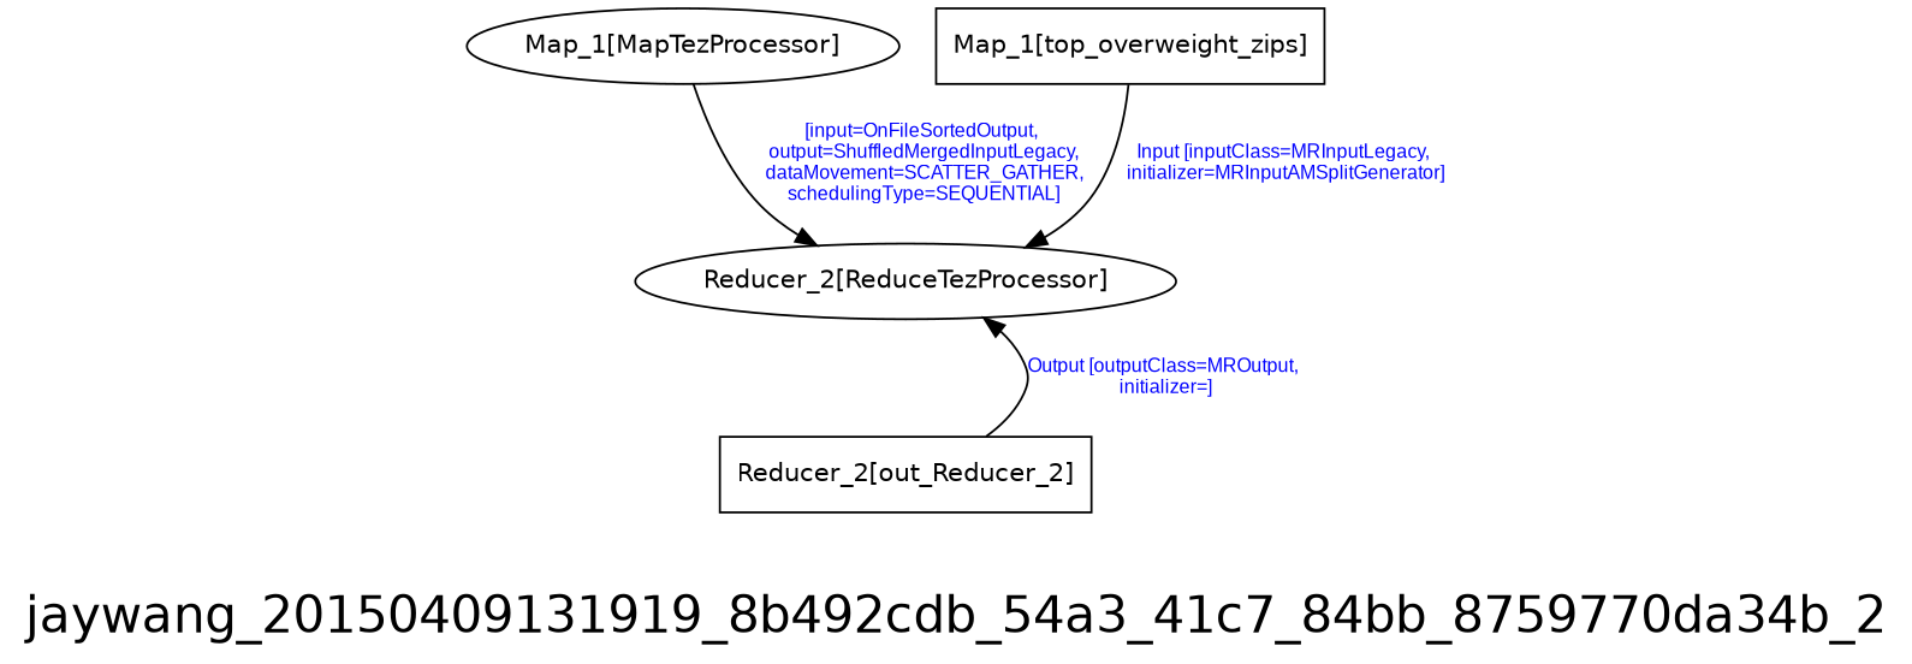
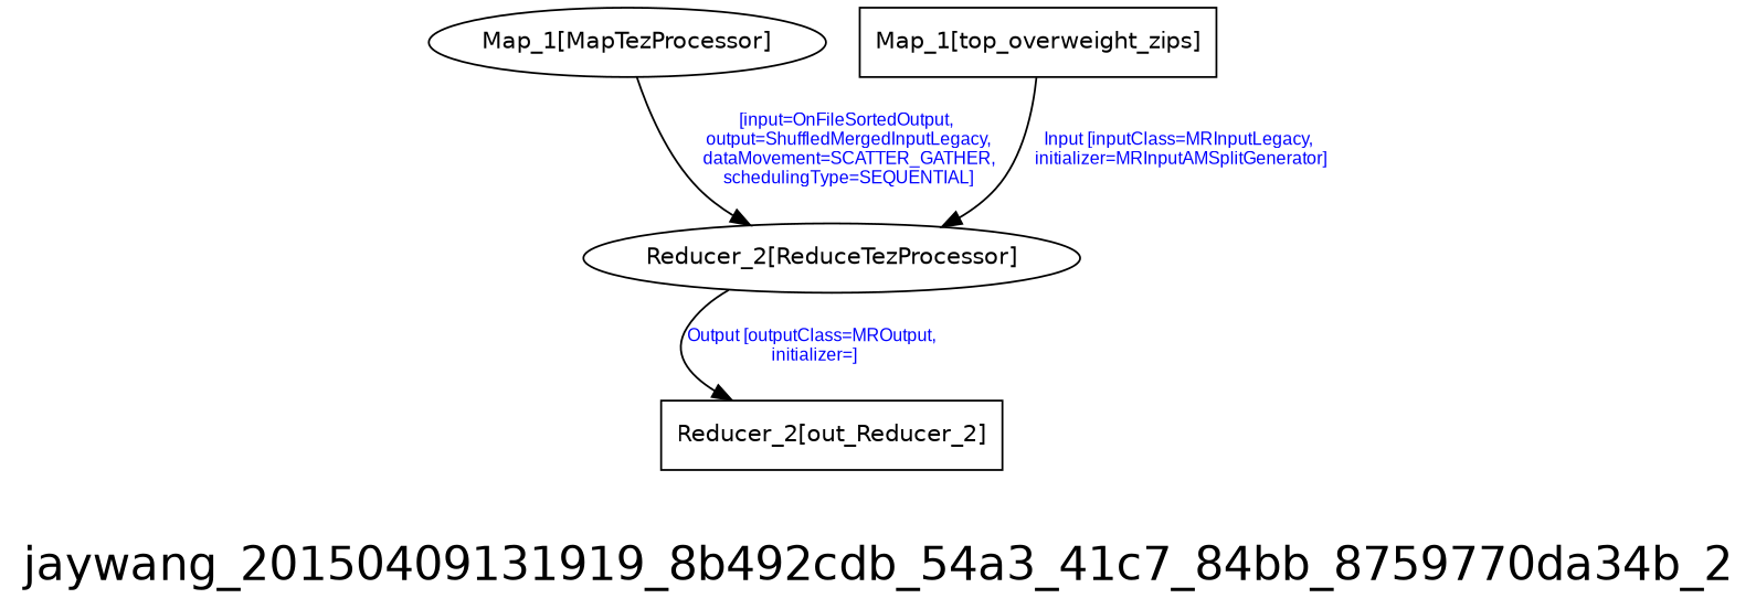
  digraph {
    fontname=Helvetica
    fontsize=24
    label=jaywang_20150409131919_8b492cdb_54a3_41c7_84bb_8759770da34b_2
    node [fontname=Helvetica fontsize=12]
    edge [fontcolor=blue fontname=Arial fontsize=9]
    n1 [label="Map_1[MapTezProcessor]"]
    n2 [label="Reducer_2[ReduceTezProcessor]"]
    n3 [label="Reducer_2[out_Reducer_2]" shape=box]
    n4 [label="Map_1[top_overweight_zips]" shape=box]
    n1 -> n2 [label="[input=OnFileSortedOutput,\n output=ShuffledMergedInputLegacy,\n dataMovement=SCATTER_GATHER,\n schedulingType=SEQUENTIAL]"]
-   n3 -> n2 [label="Output [outputClass=MROutput,\n initializer=]"]
+   n2 -> n3 [label="Output [outputClass=MROutput,\n initializer=]"]
    n4 -> n2 [label="Input [inputClass=MRInputLegacy,\n initializer=MRInputAMSplitGenerator]"]
  }
